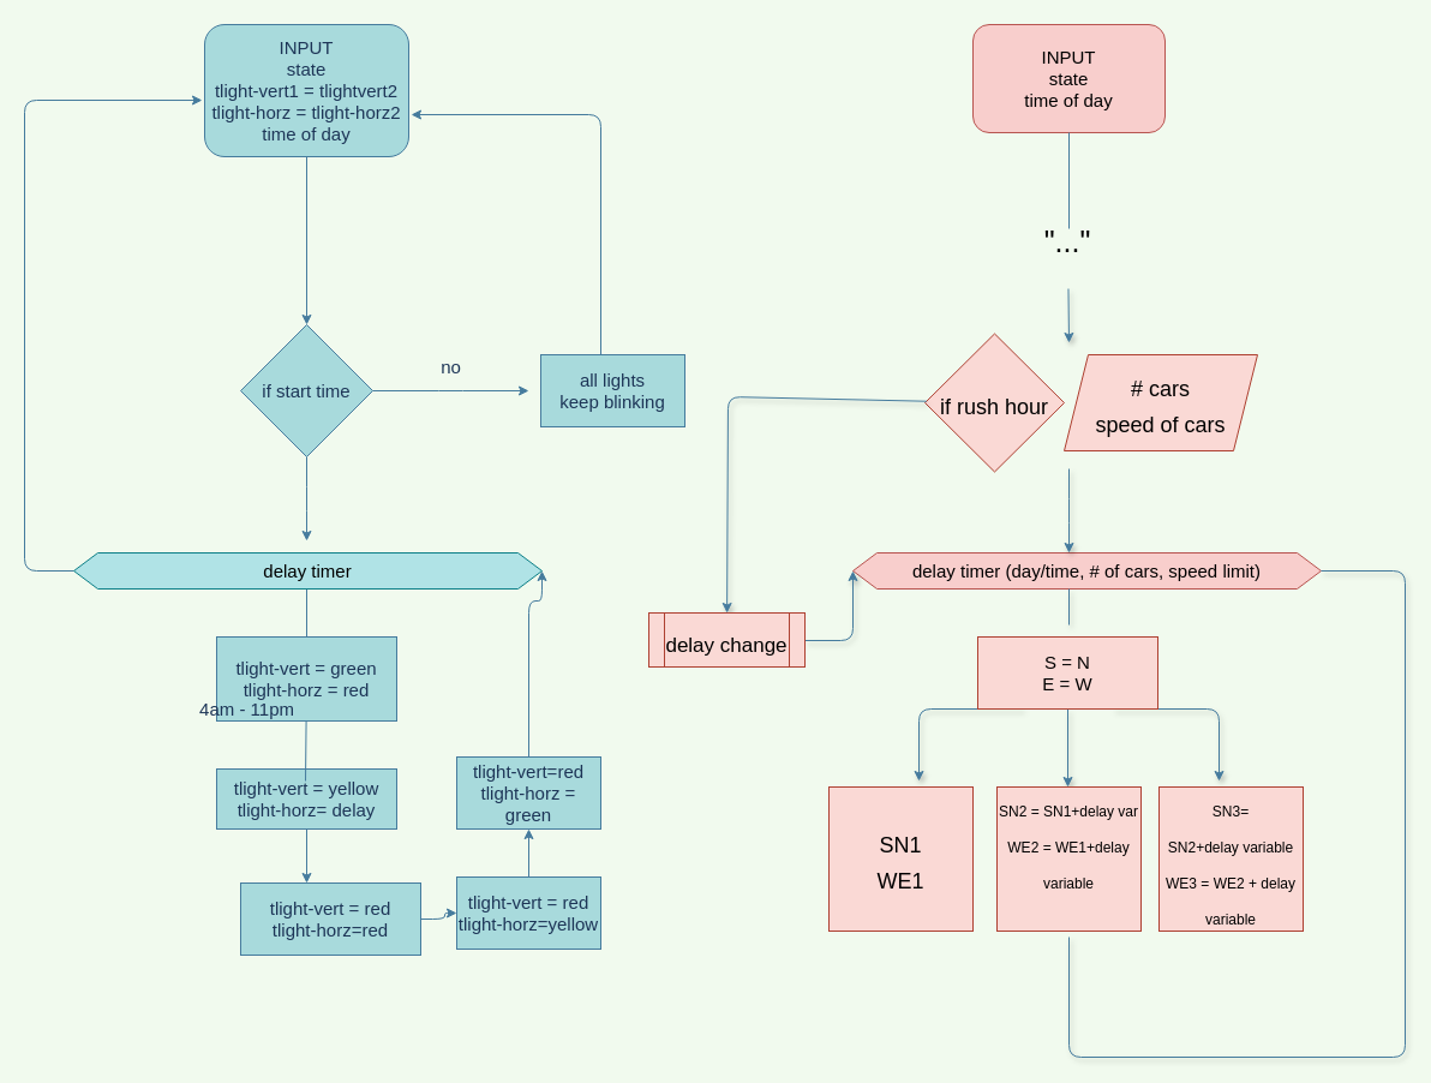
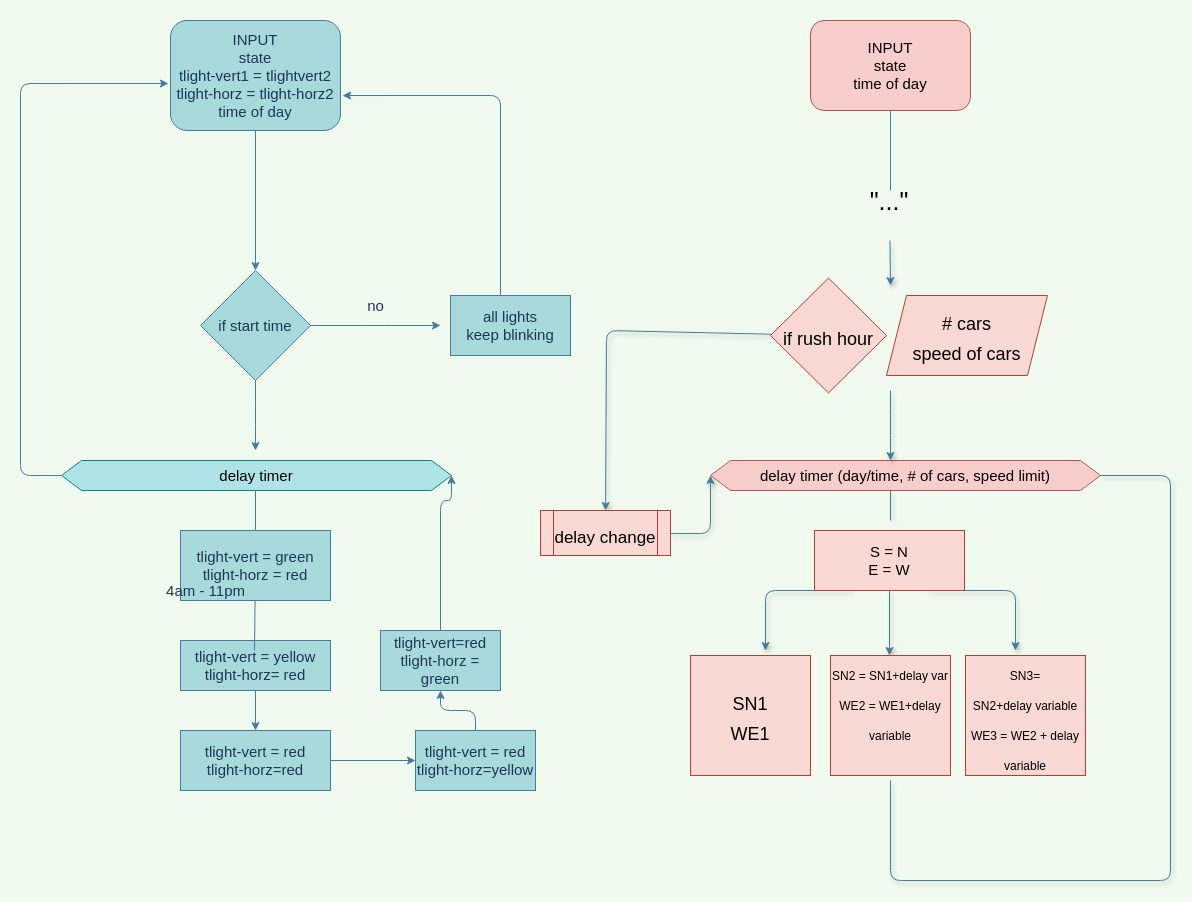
  <mxCell id="0" />
  <mxCell id="1" parent="0" />
  <mxCell id="2" style="edgeStyle=orthogonalEdgeStyle;curved=0;rounded=1;sketch=0;orthogonalLoop=1;jettySize=auto;html=1;fontSize=15;fontColor=#1D3557;strokeColor=#457B9D;fillColor=#A8DADC;entryX=0.5;entryY=0;entryDx=0;entryDy=0;" parent="1" source="3" target="6" edge="1"><mxGeometry relative="1" as="geometry"><mxPoint x="255" y="250" as="targetPoint" /></mxGeometry></mxCell>
  <mxCell id="3" value="INPUT&lt;br&gt;state&lt;br&gt;tlight-vert1 = tlightvert2&lt;br&gt;tlight-horz = tlight-horz2&lt;br&gt;time of day" style="rounded=1;whiteSpace=wrap;html=1;sketch=0;fontColor=#1D3557;strokeColor=#457B9D;fillColor=#A8DADC;fontSize=15;" parent="1" vertex="1"><mxGeometry x="170" y="20" width="170" height="110" as="geometry" /></mxCell>
  <mxCell id="4" style="edgeStyle=orthogonalEdgeStyle;curved=0;rounded=1;sketch=0;orthogonalLoop=1;jettySize=auto;html=1;fontSize=15;fontColor=#1D3557;strokeColor=#457B9D;fillColor=#A8DADC;" parent="1" source="6" edge="1"><mxGeometry relative="1" as="geometry"><mxPoint x="440" y="325" as="targetPoint" /></mxGeometry></mxCell>
  <mxCell id="5" style="edgeStyle=orthogonalEdgeStyle;curved=0;rounded=1;sketch=0;orthogonalLoop=1;jettySize=auto;html=1;fontSize=15;fontColor=#1D3557;strokeColor=#457B9D;fillColor=#A8DADC;" parent="1" source="6" edge="1"><mxGeometry relative="1" as="geometry"><mxPoint x="255" y="450" as="targetPoint" /></mxGeometry></mxCell>
  <mxCell id="6" value="if start time" style="rhombus;whiteSpace=wrap;html=1;rounded=0;sketch=0;fontSize=15;fontColor=#1D3557;strokeColor=#457B9D;fillColor=#A8DADC;" parent="1" vertex="1"><mxGeometry x="200" y="270" width="110" height="110" as="geometry" /></mxCell>
  <mxCell id="7" style="edgeStyle=orthogonalEdgeStyle;curved=0;rounded=1;sketch=0;orthogonalLoop=1;jettySize=auto;html=1;fontSize=15;fontColor=#1D3557;strokeColor=#457B9D;fillColor=#A8DADC;" parent="1" source="8" edge="1"><mxGeometry relative="1" as="geometry"><mxPoint x="255" y="580" as="targetPoint" /><Array as="points"><mxPoint x="255" y="480" /><mxPoint x="255" y="480" /></Array></mxGeometry></mxCell>
  <mxCell id="8" value="tlight-vert = green&lt;br&gt;tlight-horz = red" style="whiteSpace=wrap;html=1;rounded=0;sketch=0;fontSize=15;fontColor=#1D3557;strokeColor=#457B9D;fillColor=#A8DADC;" parent="1" vertex="1"><mxGeometry x="180" y="530" width="150" height="70" as="geometry" /></mxCell>
  <mxCell id="9" style="edgeStyle=orthogonalEdgeStyle;curved=0;rounded=1;sketch=0;orthogonalLoop=1;jettySize=auto;html=1;entryX=1.012;entryY=0.682;entryDx=0;entryDy=0;entryPerimeter=0;fontSize=15;fontColor=#1D3557;strokeColor=#457B9D;fillColor=#A8DADC;" parent="1" source="10" target="3" edge="1"><mxGeometry relative="1" as="geometry"><Array as="points"><mxPoint x="500" y="95" /></Array></mxGeometry></mxCell>
  <mxCell id="10" value="all lights&lt;br&gt;keep blinking" style="whiteSpace=wrap;html=1;rounded=0;sketch=0;fontSize=15;fontColor=#1D3557;strokeColor=#457B9D;fillColor=#A8DADC;" parent="1" vertex="1"><mxGeometry x="450" y="295" width="120" height="60" as="geometry" /></mxCell>
  <mxCell id="11" value="no&lt;br&gt;" style="text;html=1;align=center;verticalAlign=middle;resizable=0;points=[];autosize=1;strokeColor=none;fontSize=15;fontColor=#1D3557;" parent="1" vertex="1"><mxGeometry x="360" y="295" width="30" height="20" as="geometry" /></mxCell>
  <mxCell id="12" value="4am - 11pm" style="text;html=1;align=center;verticalAlign=middle;resizable=0;points=[];autosize=1;strokeColor=none;fontSize=15;fontColor=#1D3557;" parent="1" vertex="1"><mxGeometry x="160" y="580" width="90" height="20" as="geometry" /></mxCell>
  <mxCell id="13" style="edgeStyle=orthogonalEdgeStyle;curved=0;rounded=1;sketch=0;orthogonalLoop=1;jettySize=auto;html=1;fontSize=15;fontColor=#1D3557;strokeColor=#457B9D;fillColor=#A8DADC;entryX=-0.012;entryY=0.573;entryDx=0;entryDy=0;entryPerimeter=0;" parent="1" source="14" target="3" edge="1"><mxGeometry relative="1" as="geometry"><mxPoint x="150" y="80" as="targetPoint" /><Array as="points"><mxPoint x="20" y="475" /><mxPoint x="20" y="83" /></Array></mxGeometry></mxCell>
  <mxCell id="14" value="delay timer" style="shape=hexagon;perimeter=hexagonPerimeter2;whiteSpace=wrap;html=1;fixedSize=1;rounded=0;sketch=0;fontSize=15;strokeColor=#0e8088;fillColor=#b0e3e6;" parent="1" vertex="1"><mxGeometry x="61" y="460" width="390" height="30" as="geometry" /></mxCell>
  <mxCell id="15" style="edgeStyle=orthogonalEdgeStyle;curved=0;rounded=1;sketch=0;orthogonalLoop=1;jettySize=auto;html=1;fontSize=15;fontColor=#1D3557;strokeColor=#457B9D;fillColor=#A8DADC;" parent="1" source="16" target="19" edge="1"><mxGeometry relative="1" as="geometry"><Array as="points"><mxPoint x="255" y="750" /><mxPoint x="255" y="750" /></Array></mxGeometry></mxCell>
- <mxCell id="16" value="tlight-vert = yellow&lt;br&gt;tlight-horz= delay" style="whiteSpace=wrap;html=1;rounded=0;sketch=0;fontSize=15;fontColor=#1D3557;strokeColor=#457B9D;fillColor=#A8DADC;" parent="1" vertex="1"><mxGeometry x="180" y="640" width="150" height="50" as="geometry" /></mxCell>
+ <mxCell id="16" value="tlight-vert = yellow&lt;br&gt;tlight-horz= red" style="whiteSpace=wrap;html=1;rounded=0;sketch=0;fontSize=15;fontColor=#1D3557;strokeColor=#457B9D;fillColor=#A8DADC;" parent="1" vertex="1"><mxGeometry x="180" y="640" width="150" height="50" as="geometry" /></mxCell>
  <mxCell id="17" value="" style="endArrow=none;html=1;fontSize=15;fontColor=#1D3557;strokeColor=#457B9D;fillColor=#A8DADC;" parent="1" target="8" edge="1"><mxGeometry width="50" height="50" relative="1" as="geometry"><mxPoint x="254" y="650" as="sourcePoint" /><mxPoint x="300" y="600" as="targetPoint" /></mxGeometry></mxCell>
  <mxCell id="18" style="edgeStyle=orthogonalEdgeStyle;curved=0;rounded=1;sketch=0;orthogonalLoop=1;jettySize=auto;html=1;fontSize=15;fontColor=#1D3557;strokeColor=#457B9D;fillColor=#A8DADC;" parent="1" source="19" target="21" edge="1"><mxGeometry relative="1" as="geometry" /></mxCell>
- <mxCell id="19" value="tlight-vert = red&lt;br&gt;tlight-horz=red" style="whiteSpace=wrap;html=1;rounded=0;sketch=0;fontSize=15;fontColor=#1D3557;strokeColor=#457B9D;fillColor=#A8DADC;" parent="1" vertex="1"><mxGeometry x="200" y="735" width="150" height="60" as="geometry" /></mxCell>
+ <mxCell id="19" value="tlight-vert = red&lt;br&gt;tlight-horz=red" style="whiteSpace=wrap;html=1;rounded=0;sketch=0;fontSize=15;fontColor=#1D3557;strokeColor=#457B9D;fillColor=#A8DADC;" parent="1" vertex="1"><mxGeometry x="180" y="730" width="150" height="60" as="geometry" /></mxCell>
  <mxCell id="20" style="edgeStyle=orthogonalEdgeStyle;curved=0;rounded=1;sketch=0;orthogonalLoop=1;jettySize=auto;html=1;fontSize=15;fontColor=#1D3557;strokeColor=#457B9D;fillColor=#A8DADC;" parent="1" source="21" target="23" edge="1"><mxGeometry relative="1" as="geometry" /></mxCell>
- <mxCell id="21" value="tlight-vert = red&lt;br&gt;tlight-horz=yellow" style="whiteSpace=wrap;html=1;rounded=0;sketch=0;fontSize=15;fontColor=#1D3557;strokeColor=#457B9D;fillColor=#A8DADC;" parent="1" vertex="1"><mxGeometry x="380" y="730" width="120" height="60" as="geometry" /></mxCell>
+ <mxCell id="21" value="tlight-vert = red&lt;br&gt;tlight-horz=yellow" style="whiteSpace=wrap;html=1;rounded=0;sketch=0;fontSize=15;fontColor=#1D3557;strokeColor=#457B9D;fillColor=#A8DADC;" parent="1" vertex="1"><mxGeometry x="415" y="730" width="120" height="60" as="geometry" /></mxCell>
  <mxCell id="22" style="edgeStyle=orthogonalEdgeStyle;curved=0;rounded=1;sketch=0;orthogonalLoop=1;jettySize=auto;html=1;fontSize=15;fontColor=#1D3557;strokeColor=#457B9D;fillColor=#A8DADC;entryX=1;entryY=0.5;entryDx=0;entryDy=0;" parent="1" source="23" target="14" edge="1"><mxGeometry relative="1" as="geometry"><mxPoint x="440" y="600" as="targetPoint" /><Array as="points"><mxPoint x="440" y="500" /><mxPoint x="451" y="500" /></Array></mxGeometry></mxCell>
  <mxCell id="23" value="tlight-vert=red&lt;br&gt;tlight-horz = green&lt;br&gt;" style="whiteSpace=wrap;html=1;rounded=0;sketch=0;fontSize=15;fontColor=#1D3557;strokeColor=#457B9D;fillColor=#A8DADC;" parent="1" vertex="1"><mxGeometry x="380" y="630" width="120" height="60" as="geometry" /></mxCell>
  <mxCell id="24" value="INPUT&lt;br&gt;state&lt;br&gt;time of day" style="rounded=1;whiteSpace=wrap;html=1;sketch=0;fontSize=15;strokeColor=#b85450;fillColor=#f8cecc;" parent="1" vertex="1"><mxGeometry x="810" y="20" width="160" height="90" as="geometry" /></mxCell>
  <mxCell id="25" value="delay timer (day/time, # of cars, speed limit)" style="shape=hexagon;perimeter=hexagonPerimeter2;whiteSpace=wrap;html=1;fixedSize=1;rounded=0;sketch=0;fontSize=15;strokeColor=#b85450;fillColor=#f8cecc;" parent="1" vertex="1"><mxGeometry x="710" y="460" width="390" height="30" as="geometry" /></mxCell>
  <mxCell id="26" value="&quot;...&quot;" style="text;html=1;align=center;verticalAlign=middle;whiteSpace=wrap;rounded=0;sketch=0;fontSize=25;" parent="1" vertex="1"><mxGeometry x="779" y="160" width="220" height="80" as="geometry" /></mxCell>
  <mxCell id="27" style="edgeStyle=elbowEdgeStyle;rounded=1;sketch=0;orthogonalLoop=1;jettySize=auto;html=1;exitX=0.75;exitY=1;exitDx=0;exitDy=0;shadow=1;fontSize=25;fontColor=#1D3557;strokeColor=#457B9D;fillColor=#A8DADC;" parent="1" source="30" edge="1"><mxGeometry relative="1" as="geometry"><mxPoint x="1015" y="650" as="targetPoint" /><Array as="points"><mxPoint x="1015" y="600" /><mxPoint x="1010" y="610" /></Array></mxGeometry></mxCell>
  <mxCell id="28" style="edgeStyle=elbowEdgeStyle;rounded=1;sketch=0;orthogonalLoop=1;jettySize=auto;html=1;exitX=0.25;exitY=1;exitDx=0;exitDy=0;shadow=1;fontSize=25;fontColor=#1D3557;strokeColor=#457B9D;fillColor=#A8DADC;" parent="1" source="30" edge="1"><mxGeometry relative="1" as="geometry"><mxPoint x="765" y="650" as="targetPoint" /><Array as="points"><mxPoint x="765" y="600" /><mxPoint x="770" y="630" /></Array></mxGeometry></mxCell>
  <mxCell id="29" style="edgeStyle=elbowEdgeStyle;rounded=1;sketch=0;orthogonalLoop=1;jettySize=auto;html=1;exitX=0.5;exitY=1;exitDx=0;exitDy=0;shadow=1;fontSize=25;fontColor=#1D3557;strokeColor=#457B9D;fillColor=#A8DADC;" parent="1" source="30" target="33" edge="1"><mxGeometry relative="1" as="geometry" /></mxCell>
  <mxCell id="30" value="S = N&lt;br&gt;E = W" style="rounded=0;whiteSpace=wrap;html=1;sketch=0;fontSize=15;strokeColor=#ae4132;fillColor=#fad9d5;" parent="1" vertex="1"><mxGeometry x="814" y="530" width="150" height="60" as="geometry" /></mxCell>
  <mxCell id="31" value="" style="endArrow=none;html=1;fontSize=25;fontColor=#1D3557;strokeColor=#457B9D;fillColor=#A8DADC;" parent="1" edge="1"><mxGeometry width="50" height="50" relative="1" as="geometry"><mxPoint x="890" y="190" as="sourcePoint" /><mxPoint x="890" y="110" as="targetPoint" /></mxGeometry></mxCell>
  <mxCell id="32" value="&lt;font style=&quot;font-size: 18px&quot;&gt;SN1&lt;br&gt;WE1&lt;br&gt;&lt;/font&gt;" style="whiteSpace=wrap;html=1;aspect=fixed;rounded=0;sketch=0;fontSize=25;strokeColor=#ae4132;fillColor=#fad9d5;" parent="1" vertex="1"><mxGeometry x="690" y="655" width="120" height="120" as="geometry" /></mxCell>
  <mxCell id="33" value="&lt;font style=&quot;font-size: 12px&quot;&gt;SN2 = SN1+delay var&lt;br&gt;WE2 = WE1+delay variable&lt;br&gt;&lt;br&gt;&lt;/font&gt;" style="whiteSpace=wrap;html=1;aspect=fixed;rounded=0;sketch=0;fontSize=25;strokeColor=#ae4132;fillColor=#fad9d5;" parent="1" vertex="1"><mxGeometry x="830" y="655" width="120" height="120" as="geometry" /></mxCell>
  <mxCell id="34" value="&lt;font style=&quot;font-size: 12px&quot;&gt;SN3=&lt;br&gt;SN2+delay variable&lt;br&gt;WE3 = WE2 + delay variable&lt;br&gt;&lt;/font&gt;" style="whiteSpace=wrap;html=1;aspect=fixed;rounded=0;sketch=0;fontSize=25;strokeColor=#ae4132;fillColor=#fad9d5;" parent="1" vertex="1"><mxGeometry x="965" y="655" width="120" height="120" as="geometry" /></mxCell>
  <mxCell id="35" value="" style="endArrow=none;html=1;shadow=1;fontSize=25;fontColor=#1D3557;strokeColor=#457B9D;fillColor=#A8DADC;" parent="1" edge="1"><mxGeometry width="50" height="50" relative="1" as="geometry"><mxPoint x="890" y="520" as="sourcePoint" /><mxPoint x="890" y="490" as="targetPoint" /></mxGeometry></mxCell>
  <mxCell id="36" value="" style="endArrow=none;html=1;shadow=1;fontSize=25;fontColor=#1D3557;strokeColor=#457B9D;fillColor=#A8DADC;exitX=1;exitY=0.5;exitDx=0;exitDy=0;" parent="1" source="25" edge="1"><mxGeometry width="50" height="50" relative="1" as="geometry"><mxPoint x="1170" y="480" as="sourcePoint" /><mxPoint x="890" y="780" as="targetPoint" /><Array as="points"><mxPoint x="1170" y="475" /><mxPoint x="1170" y="880" /><mxPoint x="890" y="880" /></Array></mxGeometry></mxCell>
  <mxCell id="37" style="edgeStyle=elbowEdgeStyle;rounded=1;sketch=0;orthogonalLoop=1;jettySize=auto;html=1;entryX=0.5;entryY=1;entryDx=0;entryDy=0;shadow=1;fontSize=25;fontColor=#1D3557;strokeColor=#457B9D;fillColor=#A8DADC;" parent="1" source="33" target="33" edge="1"><mxGeometry relative="1" as="geometry" /></mxCell>
  <mxCell id="38" value="" style="edgeStyle=elbowEdgeStyle;rounded=1;sketch=0;orthogonalLoop=1;jettySize=auto;html=1;shadow=1;fontSize=25;fontColor=#1D3557;strokeColor=#457B9D;fillColor=#A8DADC;" parent="1" target="25" edge="1"><mxGeometry relative="1" as="geometry"><mxPoint x="890" y="390" as="sourcePoint" /></mxGeometry></mxCell>
  <mxCell id="39" value="" style="endArrow=classic;html=1;shadow=1;fontSize=25;fontColor=#1D3557;strokeColor=#457B9D;fillColor=#A8DADC;" parent="1" source="26" edge="1"><mxGeometry width="50" height="50" relative="1" as="geometry"><mxPoint x="840" y="335" as="sourcePoint" /><mxPoint x="890" y="285" as="targetPoint" /></mxGeometry></mxCell>
  <mxCell id="40" value="&lt;font style=&quot;font-size: 18px&quot;&gt;# cars&lt;br&gt;speed of cars&lt;/font&gt;" style="shape=parallelogram;perimeter=parallelogramPerimeter;whiteSpace=wrap;html=1;fixedSize=1;rounded=0;sketch=0;fontSize=25;strokeColor=#ae4132;fillColor=#fad9d5;" parent="1" vertex="1"><mxGeometry x="886" y="295" width="161" height="80" as="geometry" /></mxCell>
  <mxCell id="41" value="&lt;font style=&quot;font-size: 18px&quot;&gt;if rush hour&lt;/font&gt;" style="rhombus;whiteSpace=wrap;html=1;rounded=0;sketch=0;fontSize=25;strokeColor=#ae4132;fillColor=#fad9d5;" parent="1" vertex="1"><mxGeometry x="770" y="277.5" width="116" height="115" as="geometry" /></mxCell>
  <mxCell id="42" value="" style="endArrow=classic;html=1;shadow=1;fontSize=25;fontColor=#1D3557;strokeColor=#457B9D;fillColor=#A8DADC;" parent="1" source="41" target="44" edge="1"><mxGeometry width="50" height="50" relative="1" as="geometry"><mxPoint x="764" y="340" as="sourcePoint" /><mxPoint x="685" y="355" as="targetPoint" /><Array as="points"><mxPoint x="606" y="330" /></Array></mxGeometry></mxCell>
  <mxCell id="43" style="edgeStyle=elbowEdgeStyle;rounded=1;sketch=0;orthogonalLoop=1;jettySize=auto;html=1;shadow=1;fontSize=25;fontColor=#1D3557;strokeColor=#457B9D;fillColor=#A8DADC;entryX=0;entryY=0.5;entryDx=0;entryDy=0;" parent="1" source="44" target="25" edge="1"><mxGeometry relative="1" as="geometry"><mxPoint x="760" y="533" as="targetPoint" /><Array as="points"><mxPoint x="710" y="533" /></Array></mxGeometry></mxCell>
  <mxCell id="44" value="&lt;font style=&quot;font-size: 17px&quot;&gt;delay change&lt;/font&gt;" style="shape=process;whiteSpace=wrap;html=1;backgroundOutline=1;rounded=0;sketch=0;fontSize=25;strokeColor=#ae4132;fillColor=#fad9d5;" parent="1" vertex="1"><mxGeometry x="540" y="510" width="130" height="45" as="geometry" /></mxCell>
